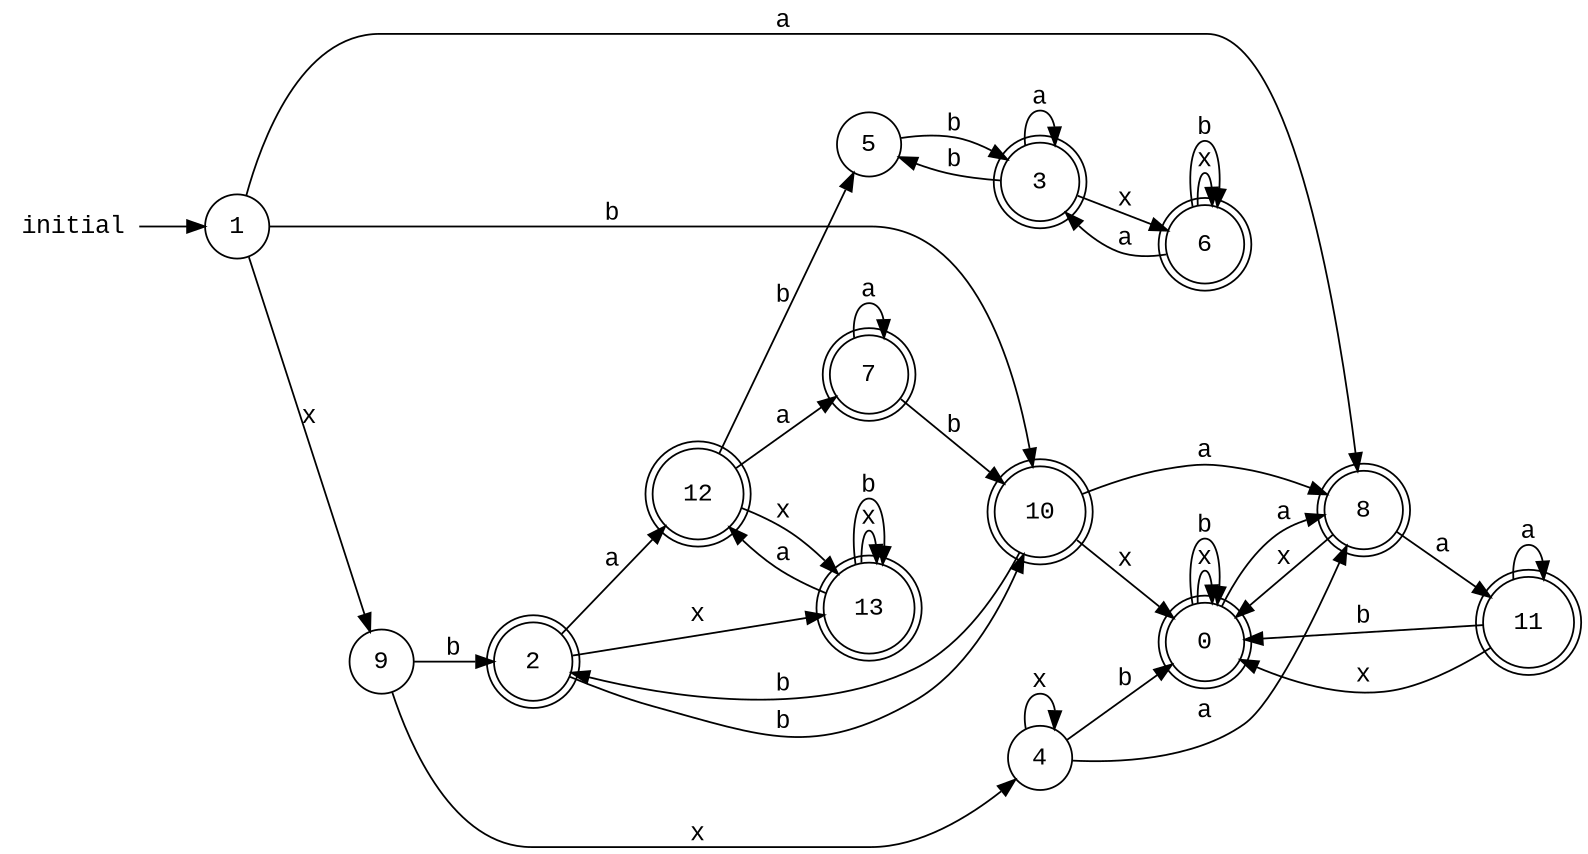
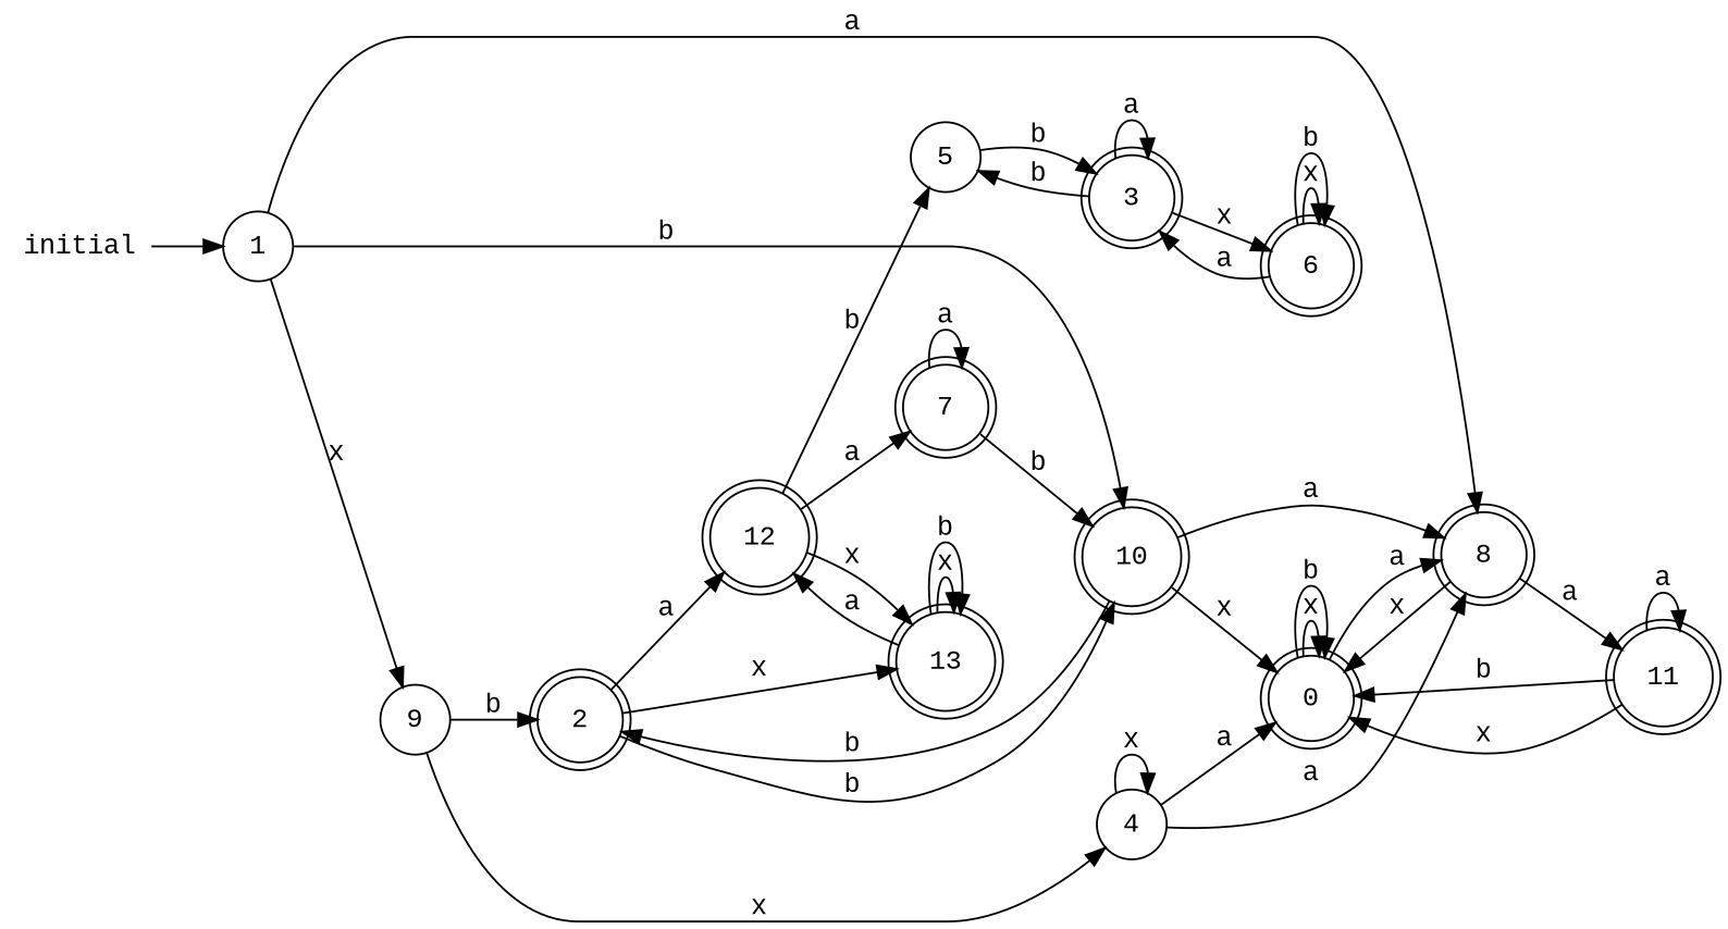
  digraph {
    fontname="Liberation Mono"
    rankdir=LR
    node [fontname="Liberation Mono" shape=doublecircle]
    edge [fontname="Liberation Mono"]
    0
    8
    11
    1 [shape=circle]
    9 [shape=circle]
    10
    2
    4 [shape=circle]
    initial [shape=plaintext]
    12
    13
    5 [shape=circle]
    7
    3
    6
    0 -> 0 [label=x]
    0 -> 0 [label=b]
    0 -> 8 [label=a]
    8 -> 0 [label=x]
    8 -> 11 [label=a]
    11 -> 0 [label=x]
    11 -> 0 [label=b]
    11 -> 11 [label=a]
    1 -> 8 [label=a]
    1 -> 9 [label=x]
    1 -> 10 [label=b]
    9 -> 2 [label=b]
    9 -> 4 [label=x]
    10 -> 0 [label=x]
    10 -> 8 [label=a]
    10 -> 2 [label=b]
    2 -> 10 [label=b]
    2 -> 12 [label=a]
    2 -> 13 [label=x]
-   4 -> 0 [label=b]
+   4 -> 0 [label=a]
    4 -> 8 [label=a]
    4 -> 4 [label=x]
    initial -> 1
    12 -> 13 [label=x]
    12 -> 5 [label=b]
    12 -> 7 [label=a]
    13 -> 12 [label=a]
    13 -> 13 [label=x]
    13 -> 13 [label=b]
    5 -> 3 [label=b]
    7 -> 10 [label=b]
    7 -> 7 [label=a]
    3 -> 5 [label=b]
    3 -> 3 [label=a]
    3 -> 6 [label=x]
    6 -> 3 [label=a]
    6 -> 6 [label=x]
    6 -> 6 [label=b]
  }
